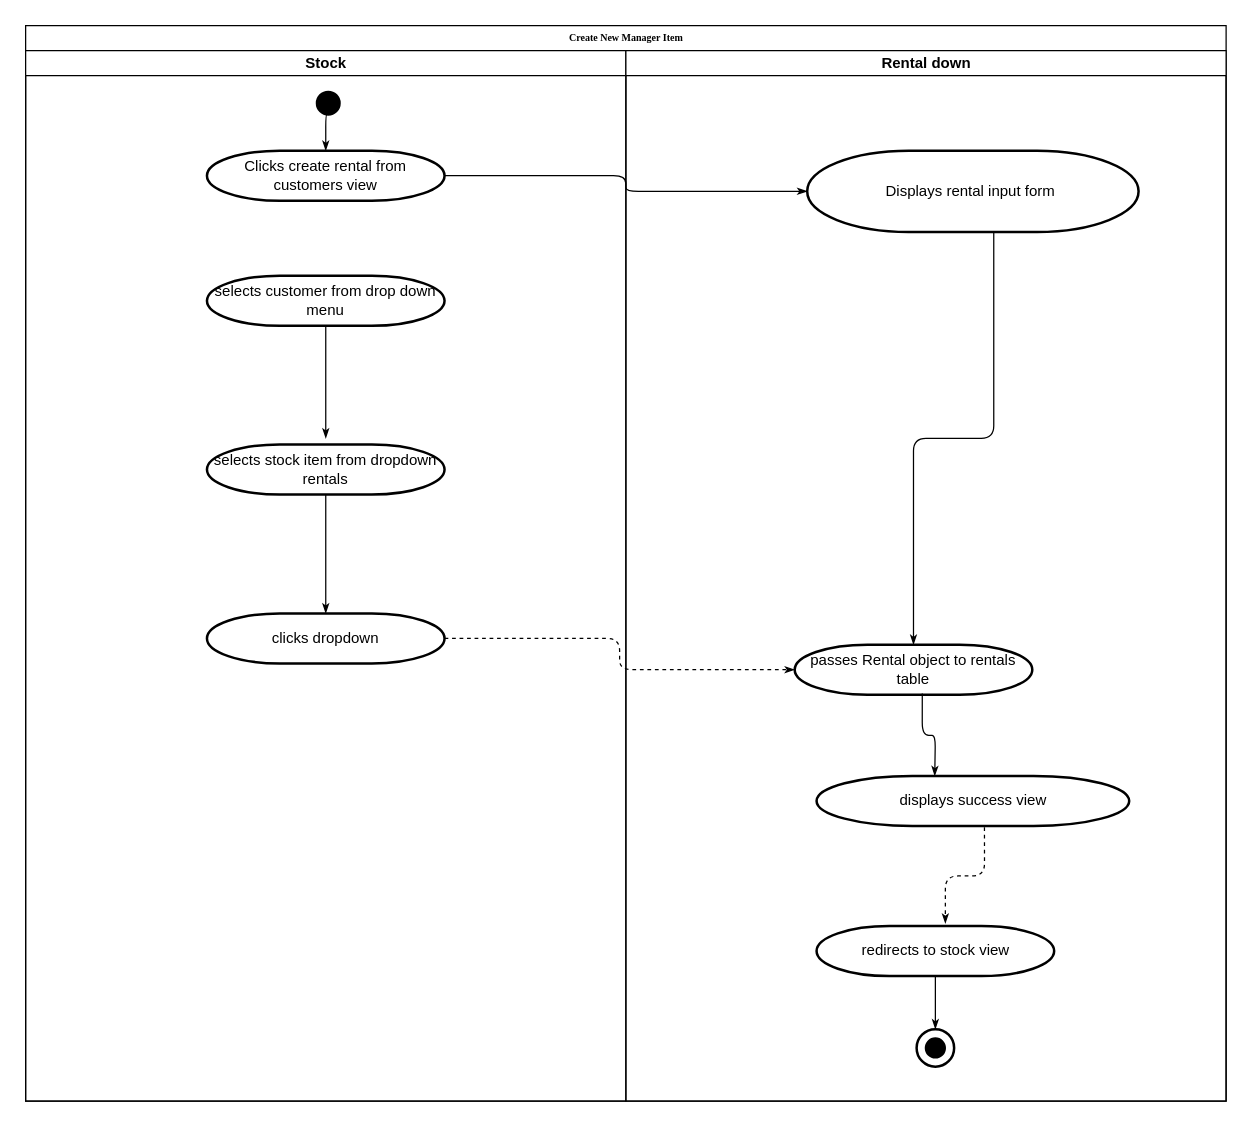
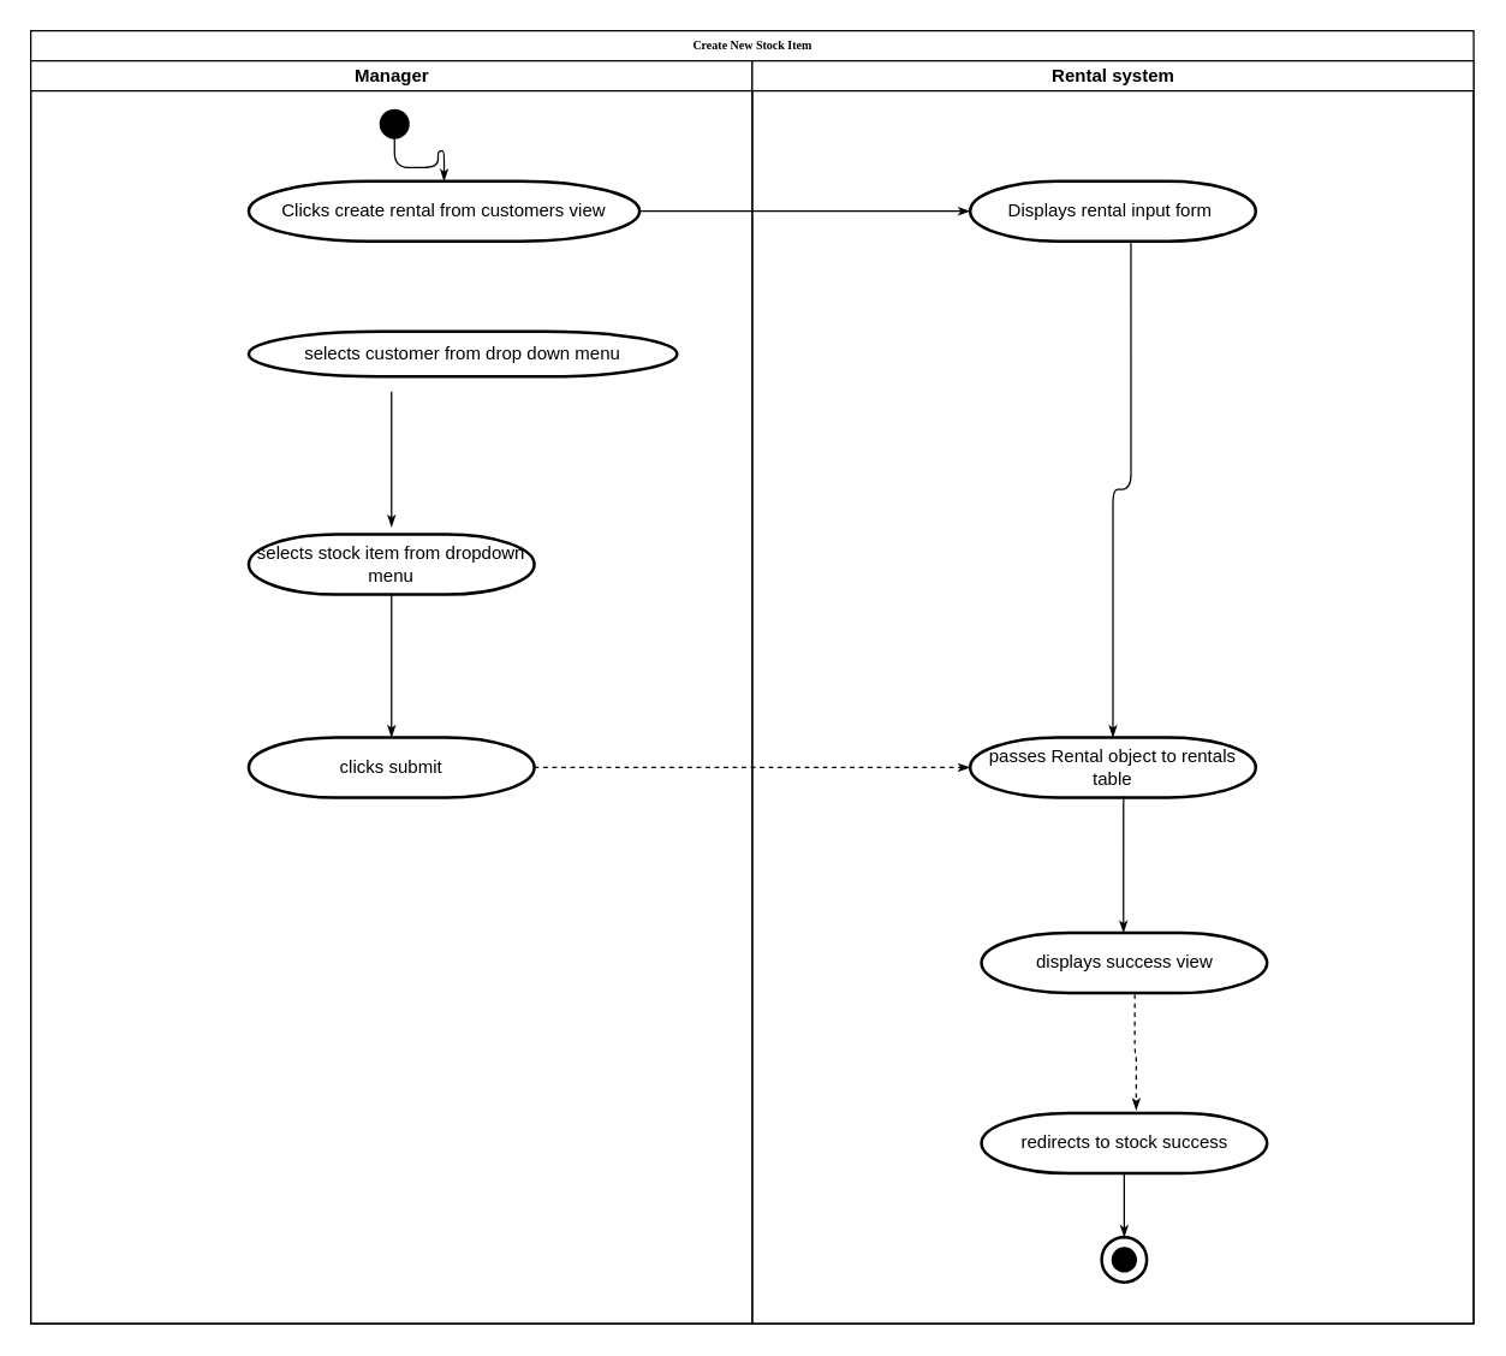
  <mxCell id="0" />
  <mxCell id="1" parent="0" />
- <mxCell id="2" value="Create New Manager Item" style="swimlane;html=1;childLayout=stackLayout;startSize=20;rounded=0;shadow=0;labelBackgroundColor=none;strokeColor=#000000;strokeWidth=1;fillColor=#ffffff;fontFamily=Verdana;fontSize=8;fontColor=#000000;align=center;" parent="1" vertex="1"><mxGeometry x="20" y="20" width="960" height="860" as="geometry" /></mxCell>
- <mxCell id="3" value="Stock" style="swimlane;html=1;startSize=20;" parent="2" vertex="1"><mxGeometry y="20" width="480" height="840" as="geometry" /></mxCell>
+ <mxCell id="2" value="Create New Stock Item" style="swimlane;html=1;childLayout=stackLayout;startSize=20;rounded=0;shadow=0;labelBackgroundColor=none;strokeColor=#000000;strokeWidth=1;fillColor=#ffffff;fontFamily=Verdana;fontSize=8;fontColor=#000000;align=center;" parent="1" vertex="1"><mxGeometry x="20" y="20" width="960" height="860" as="geometry" /></mxCell>
+ <mxCell id="3" value="Manager" style="swimlane;html=1;startSize=20;" parent="2" vertex="1"><mxGeometry y="20" width="480" height="840" as="geometry" /></mxCell>
  <mxCell id="4" value="" style="strokeWidth=2;html=1;shape=mxgraph.flowchart.start_2;whiteSpace=wrap;fillColor=#000000;" parent="3" vertex="1"><mxGeometry x="233" y="33" width="18" height="18" as="geometry" /></mxCell>
- <mxCell id="5" value="Clicks create rental from customers view" style="strokeWidth=2;html=1;shape=mxgraph.flowchart.terminator;whiteSpace=wrap;fillColor=#FFFFFF;" parent="3" vertex="1"><mxGeometry x="145" y="80" width="190" height="40" as="geometry" /></mxCell>
+ <mxCell id="5" value="Clicks create rental from customers view" style="strokeWidth=2;html=1;shape=mxgraph.flowchart.terminator;whiteSpace=wrap;fillColor=#FFFFFF;" parent="3" vertex="1"><mxGeometry x="145" y="80" width="260" height="40" as="geometry" /></mxCell>
  <mxCell id="6" style="edgeStyle=orthogonalEdgeStyle;rounded=1;html=1;labelBackgroundColor=none;startArrow=none;startFill=0;startSize=5;endArrow=classicThin;endFill=1;endSize=5;jettySize=auto;orthogonalLoop=1;strokeColor=#000000;strokeWidth=1;fontFamily=Verdana;fontSize=8;fontColor=#000000;exitX=0.5;exitY=1;exitDx=0;exitDy=0;exitPerimeter=0;entryX=0.5;entryY=0;entryDx=0;entryDy=0;entryPerimeter=0;" parent="3" source="4" target="5" edge="1"><mxGeometry relative="1" as="geometry" /></mxCell>
- <mxCell id="7" value="selects customer from drop down menu" style="strokeWidth=2;html=1;shape=mxgraph.flowchart.terminator;whiteSpace=wrap;fillColor=#FFFFFF;" parent="3" vertex="1"><mxGeometry x="145" y="180" width="190" height="40" as="geometry" /></mxCell>
- <mxCell id="8" value="selects stock item from dropdown rentals" style="strokeWidth=2;html=1;shape=mxgraph.flowchart.terminator;whiteSpace=wrap;fillColor=#FFFFFF;" parent="3" vertex="1"><mxGeometry x="145" y="315" width="190" height="40" as="geometry" /></mxCell>
+ <mxCell id="7" value="selects customer from drop down menu" style="strokeWidth=2;html=1;shape=mxgraph.flowchart.terminator;whiteSpace=wrap;fillColor=#FFFFFF;" parent="3" vertex="1"><mxGeometry x="145" y="180" width="285" height="30" as="geometry" /></mxCell>
+ <mxCell id="8" value="selects stock item from dropdown menu" style="strokeWidth=2;html=1;shape=mxgraph.flowchart.terminator;whiteSpace=wrap;fillColor=#FFFFFF;" parent="3" vertex="1"><mxGeometry x="145" y="315" width="190" height="40" as="geometry" /></mxCell>
  <mxCell id="9" style="edgeStyle=orthogonalEdgeStyle;rounded=1;html=1;labelBackgroundColor=none;startArrow=none;startFill=0;startSize=5;endArrow=classicThin;endFill=1;endSize=5;jettySize=auto;orthogonalLoop=1;strokeColor=#000000;strokeWidth=1;fontFamily=Verdana;fontSize=8;fontColor=#000000;" parent="3" edge="1"><mxGeometry relative="1" as="geometry"><mxPoint x="240" y="220" as="sourcePoint" /><mxPoint x="240" y="310" as="targetPoint" /></mxGeometry></mxCell>
- <mxCell id="10" value="clicks dropdown" style="strokeWidth=2;html=1;shape=mxgraph.flowchart.terminator;whiteSpace=wrap;fillColor=#FFFFFF;" vertex="1" parent="3"><mxGeometry x="145" y="450" width="190" height="40" as="geometry" /></mxCell>
+ <mxCell id="10" value="clicks submit" style="strokeWidth=2;html=1;shape=mxgraph.flowchart.terminator;whiteSpace=wrap;fillColor=#FFFFFF;" vertex="1" parent="3"><mxGeometry x="145" y="450" width="190" height="40" as="geometry" /></mxCell>
  <mxCell id="11" style="edgeStyle=orthogonalEdgeStyle;rounded=1;html=1;labelBackgroundColor=none;startArrow=none;startFill=0;startSize=5;endArrow=classicThin;endFill=1;endSize=5;jettySize=auto;orthogonalLoop=1;strokeColor=#000000;strokeWidth=1;fontFamily=Verdana;fontSize=8;fontColor=#000000;entryX=0.5;entryY=0;entryDx=0;entryDy=0;entryPerimeter=0;exitX=0.5;exitY=1;exitDx=0;exitDy=0;exitPerimeter=0;" edge="1" parent="3" source="8" target="10"><mxGeometry relative="1" as="geometry"><mxPoint x="320" y="310" as="sourcePoint" /><mxPoint x="320" y="400" as="targetPoint" /></mxGeometry></mxCell>
- <mxCell id="12" value="Rental down" style="swimlane;html=1;startSize=20;" parent="2" vertex="1"><mxGeometry x="480" y="20" width="480" height="840" as="geometry" /></mxCell>
- <mxCell id="13" value="Displays rental input form&amp;nbsp;" style="strokeWidth=2;html=1;shape=mxgraph.flowchart.terminator;whiteSpace=wrap;fillColor=#FFFFFF;" parent="12" vertex="1"><mxGeometry x="145" y="80" width="265" height="65" as="geometry" /></mxCell>
- <mxCell id="14" value="passes Rental object to rentals table" style="strokeWidth=2;html=1;shape=mxgraph.flowchart.terminator;whiteSpace=wrap;fillColor=#FFFFFF;" parent="12" vertex="1"><mxGeometry x="135" y="475" width="190" height="40" as="geometry" /></mxCell>
+ <mxCell id="12" value="Rental system" style="swimlane;html=1;startSize=20;" parent="2" vertex="1"><mxGeometry x="480" y="20" width="480" height="840" as="geometry" /></mxCell>
+ <mxCell id="13" value="Displays rental input form&amp;nbsp;" style="strokeWidth=2;html=1;shape=mxgraph.flowchart.terminator;whiteSpace=wrap;fillColor=#FFFFFF;" parent="12" vertex="1"><mxGeometry x="145" y="80" width="190" height="40" as="geometry" /></mxCell>
+ <mxCell id="14" value="passes Rental object to rentals table" style="strokeWidth=2;html=1;shape=mxgraph.flowchart.terminator;whiteSpace=wrap;fillColor=#FFFFFF;" parent="12" vertex="1"><mxGeometry x="145" y="450" width="190" height="40" as="geometry" /></mxCell>
  <mxCell id="15" style="edgeStyle=orthogonalEdgeStyle;rounded=1;html=1;labelBackgroundColor=none;startArrow=none;startFill=0;startSize=5;endArrow=classicThin;endFill=1;endSize=5;jettySize=auto;orthogonalLoop=1;strokeColor=#000000;strokeWidth=1;fontFamily=Verdana;fontSize=8;fontColor=#000000;entryX=0.537;entryY=0;entryDx=0;entryDy=0;entryPerimeter=0;exitX=0.537;exitY=0.975;exitDx=0;exitDy=0;exitPerimeter=0;" parent="12" edge="1" source="14"><mxGeometry relative="1" as="geometry"><mxPoint x="247" y="495" as="sourcePoint" /><mxPoint x="247" y="580" as="targetPoint" /></mxGeometry></mxCell>
- <mxCell id="16" value="displays success view" style="strokeWidth=2;html=1;shape=mxgraph.flowchart.terminator;whiteSpace=wrap;fillColor=#FFFFFF;" parent="12" vertex="1"><mxGeometry x="152.5" y="580" width="250" height="40" as="geometry" /></mxCell>
- <mxCell id="17" value="redirects to stock view" style="strokeWidth=2;html=1;shape=mxgraph.flowchart.terminator;whiteSpace=wrap;fillColor=#FFFFFF;" parent="12" vertex="1"><mxGeometry x="152.5" y="700" width="190" height="40" as="geometry" /></mxCell>
+ <mxCell id="16" value="displays success view" style="strokeWidth=2;html=1;shape=mxgraph.flowchart.terminator;whiteSpace=wrap;fillColor=#FFFFFF;" parent="12" vertex="1"><mxGeometry x="152.5" y="580" width="190" height="40" as="geometry" /></mxCell>
+ <mxCell id="17" value="redirects to stock success" style="strokeWidth=2;html=1;shape=mxgraph.flowchart.terminator;whiteSpace=wrap;fillColor=#FFFFFF;" parent="12" vertex="1"><mxGeometry x="152.5" y="700" width="190" height="40" as="geometry" /></mxCell>
  <mxCell id="18" style="edgeStyle=orthogonalEdgeStyle;rounded=1;html=1;labelBackgroundColor=none;startArrow=none;startFill=0;startSize=5;endArrow=classicThin;endFill=1;endSize=5;jettySize=auto;orthogonalLoop=1;strokeColor=#000000;strokeWidth=1;fontFamily=Verdana;fontSize=8;fontColor=#000000;exitX=0.537;exitY=1.025;exitDx=0;exitDy=0;exitPerimeter=0;entryX=0.542;entryY=-0.05;entryDx=0;entryDy=0;entryPerimeter=0;dashed=1;" parent="12" source="16" target="17" edge="1"><mxGeometry relative="1" as="geometry"><mxPoint x="-57.5" y="440" as="sourcePoint" /><mxPoint x="232.5" y="440" as="targetPoint" /></mxGeometry></mxCell>
  <mxCell id="19" value="" style="group" parent="12" vertex="1" connectable="0"><mxGeometry x="232.5" y="782.5" width="30" height="30" as="geometry" /></mxCell>
  <mxCell id="20" value="" style="strokeWidth=2;html=1;shape=mxgraph.flowchart.start_2;whiteSpace=wrap;fillColor=#000000;" parent="19" vertex="1"><mxGeometry x="7.5" y="7.5" width="15" height="15" as="geometry" /></mxCell>
  <mxCell id="21" value="" style="strokeWidth=2;html=1;shape=mxgraph.flowchart.start_2;whiteSpace=wrap;fillColor=none;" parent="19" vertex="1"><mxGeometry width="30" height="30" as="geometry" /></mxCell>
  <mxCell id="22" style="edgeStyle=orthogonalEdgeStyle;rounded=1;html=1;labelBackgroundColor=none;startArrow=none;startFill=0;startSize=5;endArrow=classicThin;endFill=1;endSize=5;jettySize=auto;orthogonalLoop=1;strokeColor=#000000;strokeWidth=1;fontFamily=Verdana;fontSize=8;fontColor=#000000;exitX=0.5;exitY=1;exitDx=0;exitDy=0;exitPerimeter=0;entryX=0.5;entryY=0;entryDx=0;entryDy=0;entryPerimeter=0;" parent="12" source="17" target="21" edge="1"><mxGeometry relative="1" as="geometry"><mxPoint x="-332.5" y="730" as="sourcePoint" /><mxPoint x="-42.5" y="730" as="targetPoint" /></mxGeometry></mxCell>
  <mxCell id="23" style="edgeStyle=orthogonalEdgeStyle;rounded=1;html=1;labelBackgroundColor=none;startArrow=none;startFill=0;startSize=5;endArrow=classicThin;endFill=1;endSize=5;jettySize=auto;orthogonalLoop=1;strokeColor=#000000;strokeWidth=1;fontFamily=Verdana;fontSize=8;fontColor=#000000;exitX=1;exitY=0.5;exitDx=0;exitDy=0;exitPerimeter=0;entryX=0;entryY=0.5;entryDx=0;entryDy=0;entryPerimeter=0;" parent="2" source="5" target="13" edge="1"><mxGeometry relative="1" as="geometry"><mxPoint x="320" y="158" as="sourcePoint" /><mxPoint x="320" y="190" as="targetPoint" /></mxGeometry></mxCell>
  <mxCell id="24" style="edgeStyle=orthogonalEdgeStyle;rounded=1;html=1;labelBackgroundColor=none;startArrow=none;startFill=0;startSize=5;endArrow=classicThin;endFill=1;endSize=5;jettySize=auto;orthogonalLoop=1;strokeColor=#000000;strokeWidth=1;fontFamily=Verdana;fontSize=8;fontColor=#000000;exitX=0.563;exitY=1;exitDx=0;exitDy=0;exitPerimeter=0;" parent="2" source="13" target="14" edge="1"><mxGeometry relative="1" as="geometry"><mxPoint x="415" y="190" as="sourcePoint" /><mxPoint x="705" y="190" as="targetPoint" /></mxGeometry></mxCell>
  <mxCell id="25" style="edgeStyle=orthogonalEdgeStyle;rounded=1;html=1;labelBackgroundColor=none;startArrow=none;startFill=0;startSize=5;endArrow=classicThin;endFill=1;endSize=5;jettySize=auto;orthogonalLoop=1;strokeColor=#000000;strokeWidth=1;fontFamily=Verdana;fontSize=8;fontColor=#000000;exitX=1;exitY=0.5;exitDx=0;exitDy=0;exitPerimeter=0;entryX=0;entryY=0.5;entryDx=0;entryDy=0;entryPerimeter=0;dashed=1;" parent="2" source="10" target="14" edge="1"><mxGeometry relative="1" as="geometry"><mxPoint x="332" y="290" as="sourcePoint" /><mxPoint x="620" y="260" as="targetPoint" /></mxGeometry></mxCell>
